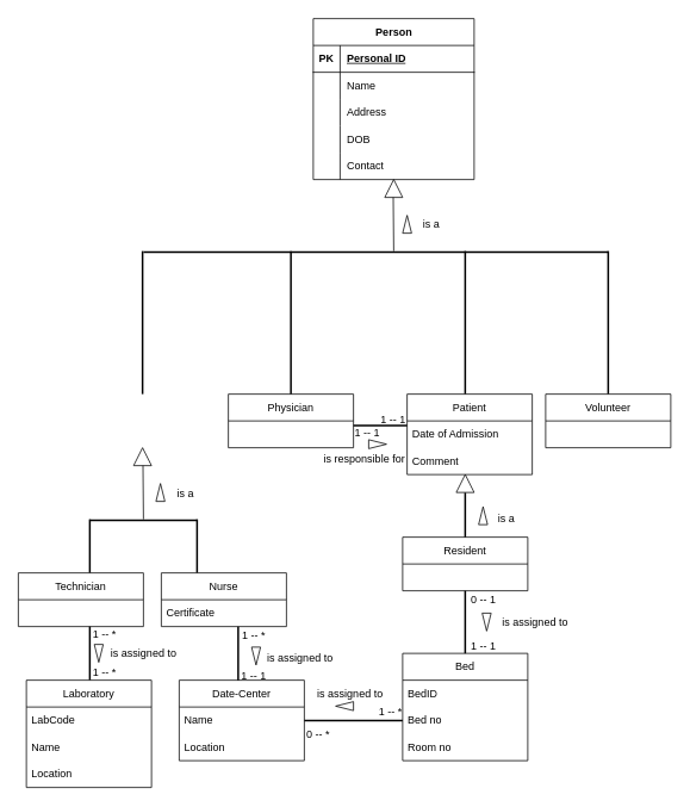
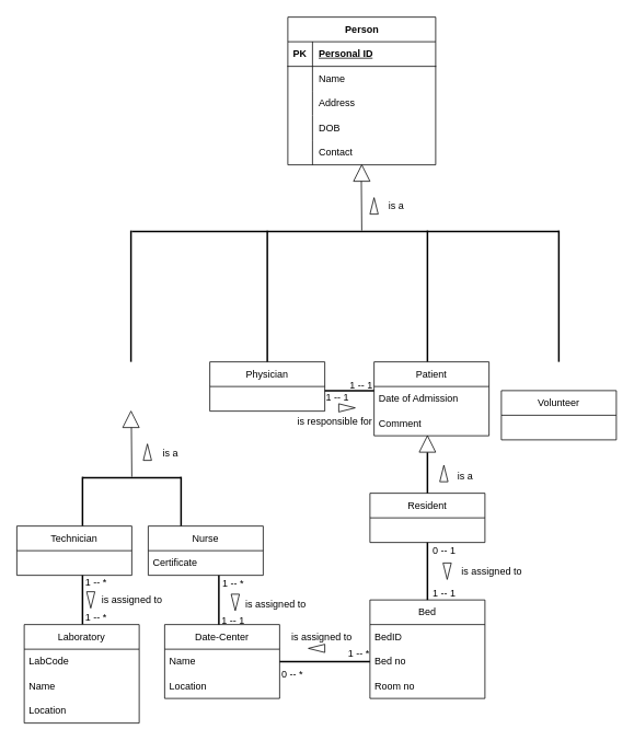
  <mxCell id="0" />
  <mxCell id="1" parent="0" />
  <mxCell id="2" value="Person" style="shape=table;startSize=30;container=1;collapsible=1;childLayout=tableLayout;fixedRows=1;rowLines=0;fontStyle=1;align=center;resizeLast=1;html=1;" vertex="1" parent="1"><mxGeometry x="350" y="20" width="180" height="180" as="geometry"><mxRectangle x="60" y="50" width="80" height="30" as="alternateBounds" /></mxGeometry></mxCell>
  <mxCell id="3" value="" style="shape=tableRow;horizontal=0;startSize=0;swimlaneHead=0;swimlaneBody=0;fillColor=none;collapsible=0;dropTarget=0;points=[[0,0.5],[1,0.5]];portConstraint=eastwest;top=0;left=0;right=0;bottom=1;" vertex="1" parent="2"><mxGeometry y="30" width="180" height="30" as="geometry" /></mxCell>
  <mxCell id="4" value="PK" style="shape=partialRectangle;connectable=0;fillColor=none;top=0;left=0;bottom=0;right=0;fontStyle=1;overflow=hidden;whiteSpace=wrap;html=1;" vertex="1" parent="3"><mxGeometry width="30" height="30" as="geometry"><mxRectangle width="30" height="30" as="alternateBounds" /></mxGeometry></mxCell>
  <mxCell id="5" value="Personal ID" style="shape=partialRectangle;connectable=0;fillColor=none;top=0;left=0;bottom=0;right=0;align=left;spacingLeft=6;fontStyle=5;overflow=hidden;whiteSpace=wrap;html=1;" vertex="1" parent="3"><mxGeometry x="30" width="150" height="30" as="geometry"><mxRectangle width="150" height="30" as="alternateBounds" /></mxGeometry></mxCell>
  <mxCell id="6" value="" style="shape=tableRow;horizontal=0;startSize=0;swimlaneHead=0;swimlaneBody=0;fillColor=none;collapsible=0;dropTarget=0;points=[[0,0.5],[1,0.5]];portConstraint=eastwest;top=0;left=0;right=0;bottom=0;" vertex="1" parent="2"><mxGeometry y="60" width="180" height="30" as="geometry" /></mxCell>
  <mxCell id="7" value="" style="shape=partialRectangle;connectable=0;fillColor=none;top=0;left=0;bottom=0;right=0;editable=1;overflow=hidden;whiteSpace=wrap;html=1;" vertex="1" parent="6"><mxGeometry width="30" height="30" as="geometry"><mxRectangle width="30" height="30" as="alternateBounds" /></mxGeometry></mxCell>
  <mxCell id="8" value="Name" style="shape=partialRectangle;connectable=0;fillColor=none;top=0;left=0;bottom=0;right=0;align=left;spacingLeft=6;overflow=hidden;whiteSpace=wrap;html=1;" vertex="1" parent="6"><mxGeometry x="30" width="150" height="30" as="geometry"><mxRectangle width="150" height="30" as="alternateBounds" /></mxGeometry></mxCell>
  <mxCell id="9" value="" style="shape=tableRow;horizontal=0;startSize=0;swimlaneHead=0;swimlaneBody=0;fillColor=none;collapsible=0;dropTarget=0;points=[[0,0.5],[1,0.5]];portConstraint=eastwest;top=0;left=0;right=0;bottom=0;" vertex="1" parent="2"><mxGeometry y="90" width="180" height="30" as="geometry" /></mxCell>
  <mxCell id="10" value="" style="shape=partialRectangle;connectable=0;fillColor=none;top=0;left=0;bottom=0;right=0;editable=1;overflow=hidden;whiteSpace=wrap;html=1;" vertex="1" parent="9"><mxGeometry width="30" height="30" as="geometry"><mxRectangle width="30" height="30" as="alternateBounds" /></mxGeometry></mxCell>
  <mxCell id="11" value="Address" style="shape=partialRectangle;connectable=0;fillColor=none;top=0;left=0;bottom=0;right=0;align=left;spacingLeft=6;overflow=hidden;whiteSpace=wrap;html=1;" vertex="1" parent="9"><mxGeometry x="30" width="150" height="30" as="geometry"><mxRectangle width="150" height="30" as="alternateBounds" /></mxGeometry></mxCell>
  <mxCell id="12" value="" style="shape=tableRow;horizontal=0;startSize=0;swimlaneHead=0;swimlaneBody=0;fillColor=none;collapsible=0;dropTarget=0;points=[[0,0.5],[1,0.5]];portConstraint=eastwest;top=0;left=0;right=0;bottom=0;" vertex="1" parent="2"><mxGeometry y="120" width="180" height="30" as="geometry" /></mxCell>
  <mxCell id="13" value="" style="shape=partialRectangle;connectable=0;fillColor=none;top=0;left=0;bottom=0;right=0;editable=1;overflow=hidden;whiteSpace=wrap;html=1;" vertex="1" parent="12"><mxGeometry width="30" height="30" as="geometry"><mxRectangle width="30" height="30" as="alternateBounds" /></mxGeometry></mxCell>
  <mxCell id="14" value="DOB" style="shape=partialRectangle;connectable=0;fillColor=none;top=0;left=0;bottom=0;right=0;align=left;spacingLeft=6;overflow=hidden;whiteSpace=wrap;html=1;" vertex="1" parent="12"><mxGeometry x="30" width="150" height="30" as="geometry"><mxRectangle width="150" height="30" as="alternateBounds" /></mxGeometry></mxCell>
  <mxCell id="15" value="" style="shape=tableRow;horizontal=0;startSize=0;swimlaneHead=0;swimlaneBody=0;fillColor=none;collapsible=0;dropTarget=0;points=[[0,0.5],[1,0.5]];portConstraint=eastwest;top=0;left=0;right=0;bottom=0;" vertex="1" parent="2"><mxGeometry y="150" width="180" height="30" as="geometry" /></mxCell>
  <mxCell id="16" value="" style="shape=partialRectangle;connectable=0;fillColor=none;top=0;left=0;bottom=0;right=0;editable=1;overflow=hidden;whiteSpace=wrap;html=1;" vertex="1" parent="15"><mxGeometry width="30" height="30" as="geometry"><mxRectangle width="30" height="30" as="alternateBounds" /></mxGeometry></mxCell>
  <mxCell id="17" value="Contact" style="shape=partialRectangle;connectable=0;fillColor=none;top=0;left=0;bottom=0;right=0;align=left;spacingLeft=6;overflow=hidden;whiteSpace=wrap;html=1;" vertex="1" parent="15"><mxGeometry x="30" width="150" height="30" as="geometry"><mxRectangle width="150" height="30" as="alternateBounds" /></mxGeometry></mxCell>
  <mxCell id="18" value="" style="triangle;whiteSpace=wrap;html=1;rotation=-90;" vertex="1" parent="1"><mxGeometry x="430" y="200" width="20" height="20" as="geometry" /></mxCell>
  <mxCell id="19" value="" style="endArrow=none;html=1;rounded=0;" edge="1" parent="1"><mxGeometry relative="1" as="geometry"><mxPoint x="439.5" y="220" as="sourcePoint" /><mxPoint x="440" y="280" as="targetPoint" /></mxGeometry></mxCell>
  <mxCell id="20" value="" style="resizable=0;html=1;whiteSpace=wrap;align=right;verticalAlign=bottom;" connectable="0" vertex="1" parent="19"><mxGeometry x="1" relative="1" as="geometry" /></mxCell>
  <mxCell id="21" value="" style="line;strokeWidth=2;html=1;" vertex="1" parent="1"><mxGeometry x="160" y="276" width="520" height="10" as="geometry" /></mxCell>
  <mxCell id="22" value="" style="line;strokeWidth=2;direction=south;html=1;" vertex="1" parent="1"><mxGeometry x="154" y="280" width="10" height="160" as="geometry" /></mxCell>
  <mxCell id="23" value="" style="line;strokeWidth=2;direction=south;html=1;" vertex="1" parent="1"><mxGeometry x="320" y="280" width="10" height="160" as="geometry" /></mxCell>
  <mxCell id="24" value="" style="line;strokeWidth=2;direction=south;html=1;" vertex="1" parent="1"><mxGeometry x="515" y="280" width="10" height="160" as="geometry" /></mxCell>
  <mxCell id="25" value="" style="line;strokeWidth=2;direction=south;html=1;" vertex="1" parent="1"><mxGeometry x="675" y="280" width="10" height="160" as="geometry" /></mxCell>
  <mxCell id="26" value="Physician" style="swimlane;fontStyle=0;childLayout=stackLayout;horizontal=1;startSize=30;horizontalStack=0;resizeParent=1;resizeParentMax=0;resizeLast=0;collapsible=1;marginBottom=0;whiteSpace=wrap;html=1;" vertex="1" parent="1"><mxGeometry x="255" y="440" width="140" height="60" as="geometry" /></mxCell>
  <mxCell id="27" value="Patient" style="swimlane;fontStyle=0;childLayout=stackLayout;horizontal=1;startSize=30;horizontalStack=0;resizeParent=1;resizeParentMax=0;resizeLast=0;collapsible=1;marginBottom=0;whiteSpace=wrap;html=1;" vertex="1" parent="1"><mxGeometry x="455" y="440" width="140" height="90" as="geometry" /></mxCell>
  <mxCell id="28" value="Date of Admission" style="text;strokeColor=none;fillColor=none;align=left;verticalAlign=middle;spacingLeft=4;spacingRight=4;overflow=hidden;points=[[0,0.5],[1,0.5]];portConstraint=eastwest;rotatable=0;whiteSpace=wrap;html=1;" vertex="1" parent="27"><mxGeometry y="30" width="140" height="30" as="geometry" /></mxCell>
  <mxCell id="29" value="Comment" style="text;strokeColor=none;fillColor=none;align=left;verticalAlign=middle;spacingLeft=4;spacingRight=4;overflow=hidden;points=[[0,0.5],[1,0.5]];portConstraint=eastwest;rotatable=0;whiteSpace=wrap;html=1;" vertex="1" parent="27"><mxGeometry y="60" width="140" height="30" as="geometry" /></mxCell>
- <mxCell id="30" value="Volunteer" style="swimlane;fontStyle=0;childLayout=stackLayout;horizontal=1;startSize=30;horizontalStack=0;resizeParent=1;resizeParentMax=0;resizeLast=0;collapsible=1;marginBottom=0;whiteSpace=wrap;html=1;" vertex="1" parent="1"><mxGeometry x="610" y="440" width="140" height="60" as="geometry" /></mxCell>
+ <mxCell id="30" value="Volunteer" style="swimlane;fontStyle=0;childLayout=stackLayout;horizontal=1;startSize=30;horizontalStack=0;resizeParent=1;resizeParentMax=0;resizeLast=0;collapsible=1;marginBottom=0;whiteSpace=wrap;html=1;" vertex="1" parent="1"><mxGeometry x="610" y="475" width="140" height="60" as="geometry" /></mxCell>
  <mxCell id="31" value="" style="triangle;whiteSpace=wrap;html=1;rotation=-90;" vertex="1" parent="1"><mxGeometry x="149" y="500" width="20" height="20" as="geometry" /></mxCell>
  <mxCell id="32" value="" style="endArrow=none;html=1;rounded=0;" edge="1" parent="1"><mxGeometry relative="1" as="geometry"><mxPoint x="159.5" y="520" as="sourcePoint" /><mxPoint x="160" y="580" as="targetPoint" /></mxGeometry></mxCell>
  <mxCell id="33" value="" style="resizable=0;html=1;whiteSpace=wrap;align=right;verticalAlign=bottom;" connectable="0" vertex="1" parent="32"><mxGeometry x="1" relative="1" as="geometry" /></mxCell>
  <mxCell id="34" value="" style="line;strokeWidth=2;html=1;" vertex="1" parent="1"><mxGeometry x="100" y="576" width="120" height="10" as="geometry" /></mxCell>
  <mxCell id="35" value="" style="line;strokeWidth=2;direction=south;html=1;" vertex="1" parent="1"><mxGeometry x="95" y="580" width="10" height="60" as="geometry" /></mxCell>
  <mxCell id="36" value="" style="line;strokeWidth=2;direction=south;html=1;" vertex="1" parent="1"><mxGeometry x="215" y="580" width="10" height="60" as="geometry" /></mxCell>
  <mxCell id="37" value="Technician" style="swimlane;fontStyle=0;childLayout=stackLayout;horizontal=1;startSize=30;horizontalStack=0;resizeParent=1;resizeParentMax=0;resizeLast=0;collapsible=1;marginBottom=0;whiteSpace=wrap;html=1;" vertex="1" parent="1"><mxGeometry x="20" y="640" width="140" height="60" as="geometry" /></mxCell>
  <mxCell id="38" value="Nurse" style="swimlane;fontStyle=0;childLayout=stackLayout;horizontal=1;startSize=30;horizontalStack=0;resizeParent=1;resizeParentMax=0;resizeLast=0;collapsible=1;marginBottom=0;whiteSpace=wrap;html=1;" vertex="1" parent="1"><mxGeometry x="180" y="640" width="140" height="60" as="geometry" /></mxCell>
  <mxCell id="39" value="Certificate" style="text;strokeColor=none;fillColor=none;align=left;verticalAlign=middle;spacingLeft=4;spacingRight=4;overflow=hidden;points=[[0,0.5],[1,0.5]];portConstraint=eastwest;rotatable=0;whiteSpace=wrap;html=1;" vertex="1" parent="38"><mxGeometry y="30" width="140" height="30" as="geometry" /></mxCell>
  <mxCell id="40" value="" style="line;strokeWidth=2;direction=south;html=1;" vertex="1" parent="1"><mxGeometry x="95" y="700" width="10" height="60" as="geometry" /></mxCell>
  <mxCell id="41" value="Laboratory" style="swimlane;fontStyle=0;childLayout=stackLayout;horizontal=1;startSize=30;horizontalStack=0;resizeParent=1;resizeParentMax=0;resizeLast=0;collapsible=1;marginBottom=0;whiteSpace=wrap;html=1;" vertex="1" parent="1"><mxGeometry x="29" y="760" width="140" height="120" as="geometry" /></mxCell>
  <mxCell id="42" value="LabCode" style="text;strokeColor=none;fillColor=none;align=left;verticalAlign=middle;spacingLeft=4;spacingRight=4;overflow=hidden;points=[[0,0.5],[1,0.5]];portConstraint=eastwest;rotatable=0;whiteSpace=wrap;html=1;" vertex="1" parent="41"><mxGeometry y="30" width="140" height="30" as="geometry" /></mxCell>
  <mxCell id="43" value="Name" style="text;strokeColor=none;fillColor=none;align=left;verticalAlign=middle;spacingLeft=4;spacingRight=4;overflow=hidden;points=[[0,0.5],[1,0.5]];portConstraint=eastwest;rotatable=0;whiteSpace=wrap;html=1;" vertex="1" parent="41"><mxGeometry y="60" width="140" height="30" as="geometry" /></mxCell>
  <mxCell id="44" value="Location" style="text;strokeColor=none;fillColor=none;align=left;verticalAlign=middle;spacingLeft=4;spacingRight=4;overflow=hidden;points=[[0,0.5],[1,0.5]];portConstraint=eastwest;rotatable=0;whiteSpace=wrap;html=1;" vertex="1" parent="41"><mxGeometry y="90" width="140" height="30" as="geometry" /></mxCell>
  <mxCell id="45" value="Date-Center" style="swimlane;fontStyle=0;childLayout=stackLayout;horizontal=1;startSize=30;horizontalStack=0;resizeParent=1;resizeParentMax=0;resizeLast=0;collapsible=1;marginBottom=0;whiteSpace=wrap;html=1;" vertex="1" parent="1"><mxGeometry x="200" y="760" width="140" height="90" as="geometry" /></mxCell>
  <mxCell id="46" value="Name" style="text;strokeColor=none;fillColor=none;align=left;verticalAlign=middle;spacingLeft=4;spacingRight=4;overflow=hidden;points=[[0,0.5],[1,0.5]];portConstraint=eastwest;rotatable=0;whiteSpace=wrap;html=1;" vertex="1" parent="45"><mxGeometry y="30" width="140" height="30" as="geometry" /></mxCell>
  <mxCell id="47" value="Location" style="text;strokeColor=none;fillColor=none;align=left;verticalAlign=middle;spacingLeft=4;spacingRight=4;overflow=hidden;points=[[0,0.5],[1,0.5]];portConstraint=eastwest;rotatable=0;whiteSpace=wrap;html=1;" vertex="1" parent="45"><mxGeometry y="60" width="140" height="30" as="geometry" /></mxCell>
  <mxCell id="48" value="" style="line;strokeWidth=2;direction=south;html=1;" vertex="1" parent="1"><mxGeometry x="261" y="700" width="10" height="60" as="geometry" /></mxCell>
  <mxCell id="49" value="Resident" style="swimlane;fontStyle=0;childLayout=stackLayout;horizontal=1;startSize=30;horizontalStack=0;resizeParent=1;resizeParentMax=0;resizeLast=0;collapsible=1;marginBottom=0;whiteSpace=wrap;html=1;" vertex="1" parent="1"><mxGeometry x="450" y="600" width="140" height="60" as="geometry" /></mxCell>
  <mxCell id="50" value="" style="line;strokeWidth=2;direction=south;html=1;" vertex="1" parent="1"><mxGeometry x="515" y="550" width="10" height="50" as="geometry" /></mxCell>
  <mxCell id="51" value="Bed" style="swimlane;fontStyle=0;childLayout=stackLayout;horizontal=1;startSize=30;horizontalStack=0;resizeParent=1;resizeParentMax=0;resizeLast=0;collapsible=1;marginBottom=0;whiteSpace=wrap;html=1;" vertex="1" parent="1"><mxGeometry x="450" y="730" width="140" height="120" as="geometry" /></mxCell>
  <mxCell id="52" value="BedID" style="text;strokeColor=none;fillColor=none;align=left;verticalAlign=middle;spacingLeft=4;spacingRight=4;overflow=hidden;points=[[0,0.5],[1,0.5]];portConstraint=eastwest;rotatable=0;whiteSpace=wrap;html=1;" vertex="1" parent="51"><mxGeometry y="30" width="140" height="30" as="geometry" /></mxCell>
  <mxCell id="53" value="Bed no" style="text;strokeColor=none;fillColor=none;align=left;verticalAlign=middle;spacingLeft=4;spacingRight=4;overflow=hidden;points=[[0,0.5],[1,0.5]];portConstraint=eastwest;rotatable=0;whiteSpace=wrap;html=1;" vertex="1" parent="51"><mxGeometry y="60" width="140" height="30" as="geometry" /></mxCell>
  <mxCell id="54" value="Room no" style="text;strokeColor=none;fillColor=none;align=left;verticalAlign=middle;spacingLeft=4;spacingRight=4;overflow=hidden;points=[[0,0.5],[1,0.5]];portConstraint=eastwest;rotatable=0;whiteSpace=wrap;html=1;" vertex="1" parent="51"><mxGeometry y="90" width="140" height="30" as="geometry" /></mxCell>
  <mxCell id="55" value="" style="line;strokeWidth=2;direction=south;html=1;" vertex="1" parent="1"><mxGeometry x="515" y="660" width="10" height="70" as="geometry" /></mxCell>
  <mxCell id="56" value="1 -- *" style="text;html=1;align=center;verticalAlign=middle;resizable=0;points=[];autosize=1;strokeColor=none;fillColor=none;" vertex="1" parent="1"><mxGeometry x="258" y="695" width="50" height="30" as="geometry" /></mxCell>
  <mxCell id="57" value="1 -- 1" style="text;html=1;align=center;verticalAlign=middle;resizable=0;points=[];autosize=1;strokeColor=none;fillColor=none;" vertex="1" parent="1"><mxGeometry x="258" y="740" width="50" height="30" as="geometry" /></mxCell>
  <mxCell id="58" value="1 -- 1" style="text;html=1;align=center;verticalAlign=middle;resizable=0;points=[];autosize=1;strokeColor=none;fillColor=none;" vertex="1" parent="1"><mxGeometry x="515" y="707" width="50" height="30" as="geometry" /></mxCell>
  <mxCell id="59" value="1 -- *" style="text;html=1;align=center;verticalAlign=middle;resizable=0;points=[];autosize=1;strokeColor=none;fillColor=none;" vertex="1" parent="1"><mxGeometry x="91" y="694" width="50" height="30" as="geometry" /></mxCell>
  <mxCell id="60" value="1 -- *" style="text;html=1;align=center;verticalAlign=middle;resizable=0;points=[];autosize=1;strokeColor=none;fillColor=none;" vertex="1" parent="1"><mxGeometry x="91" y="737" width="50" height="30" as="geometry" /></mxCell>
  <mxCell id="61" value="1 -- *" style="text;html=1;align=center;verticalAlign=middle;resizable=0;points=[];autosize=1;strokeColor=none;fillColor=none;" vertex="1" parent="1"><mxGeometry x="411" y="781" width="50" height="30" as="geometry" /></mxCell>
  <mxCell id="62" value="" style="line;strokeWidth=2;html=1;" vertex="1" parent="1"><mxGeometry x="340" y="800" width="110" height="10" as="geometry" /></mxCell>
  <mxCell id="63" value="0 -- *" style="text;html=1;align=center;verticalAlign=middle;resizable=0;points=[];autosize=1;strokeColor=none;fillColor=none;" vertex="1" parent="1"><mxGeometry x="330" y="806" width="50" height="30" as="geometry" /></mxCell>
  <mxCell id="64" value="0 -- 1" style="text;html=1;align=center;verticalAlign=middle;resizable=0;points=[];autosize=1;strokeColor=none;fillColor=none;" vertex="1" parent="1"><mxGeometry x="515" y="655" width="50" height="30" as="geometry" /></mxCell>
  <mxCell id="65" value="" style="triangle;whiteSpace=wrap;html=1;rotation=-90;" vertex="1" parent="1"><mxGeometry x="510" y="530" width="20" height="20" as="geometry" /></mxCell>
  <mxCell id="66" value="" style="triangle;whiteSpace=wrap;html=1;rotation=-90;" vertex="1" parent="1"><mxGeometry x="445" y="245" width="20" height="10" as="geometry" /></mxCell>
  <mxCell id="67" value="is a" style="text;html=1;align=center;verticalAlign=middle;resizable=0;points=[];autosize=1;strokeColor=none;fillColor=none;" vertex="1" parent="1"><mxGeometry x="462" y="235" width="40" height="30" as="geometry" /></mxCell>
  <mxCell id="68" value="" style="triangle;whiteSpace=wrap;html=1;rotation=-90;" vertex="1" parent="1"><mxGeometry x="169" y="545" width="20" height="10" as="geometry" /></mxCell>
  <mxCell id="69" value="is a" style="text;html=1;align=center;verticalAlign=middle;resizable=0;points=[];autosize=1;strokeColor=none;fillColor=none;" vertex="1" parent="1"><mxGeometry x="187" y="537" width="40" height="30" as="geometry" /></mxCell>
  <mxCell id="70" value="" style="triangle;whiteSpace=wrap;html=1;rotation=-90;" vertex="1" parent="1"><mxGeometry x="530" y="571" width="20" height="10" as="geometry" /></mxCell>
  <mxCell id="71" value="is a" style="text;html=1;align=center;verticalAlign=middle;resizable=0;points=[];autosize=1;strokeColor=none;fillColor=none;" vertex="1" parent="1"><mxGeometry x="546" y="564" width="40" height="30" as="geometry" /></mxCell>
  <mxCell id="72" value="" style="line;strokeWidth=2;html=1;" vertex="1" parent="1"><mxGeometry x="395" y="470" width="60" height="10" as="geometry" /></mxCell>
  <mxCell id="73" value="1 -- 1" style="text;html=1;align=center;verticalAlign=middle;resizable=0;points=[];autosize=1;strokeColor=none;fillColor=none;" vertex="1" parent="1"><mxGeometry x="385" y="469" width="50" height="30" as="geometry" /></mxCell>
  <mxCell id="74" value="1 -- 1" style="text;html=1;align=center;verticalAlign=middle;resizable=0;points=[];autosize=1;strokeColor=none;fillColor=none;" vertex="1" parent="1"><mxGeometry x="414" y="454" width="50" height="30" as="geometry" /></mxCell>
  <mxCell id="75" value="" style="triangle;whiteSpace=wrap;html=1;rotation=90;" vertex="1" parent="1"><mxGeometry x="534" y="690" width="20" height="10" as="geometry" /></mxCell>
  <mxCell id="76" value="is assigned to" style="text;html=1;align=center;verticalAlign=middle;resizable=0;points=[];autosize=1;strokeColor=none;fillColor=none;" vertex="1" parent="1"><mxGeometry x="548" y="680" width="100" height="30" as="geometry" /></mxCell>
  <mxCell id="77" value="" style="triangle;whiteSpace=wrap;html=1;rotation=0;" vertex="1" parent="1"><mxGeometry x="412" y="491" width="20" height="10" as="geometry" /></mxCell>
  <mxCell id="78" value="is responsible for" style="text;html=1;align=center;verticalAlign=middle;resizable=0;points=[];autosize=1;strokeColor=none;fillColor=none;" vertex="1" parent="1"><mxGeometry x="352" y="498" width="110" height="30" as="geometry" /></mxCell>
  <mxCell id="79" value="" style="triangle;whiteSpace=wrap;html=1;rotation=90;" vertex="1" parent="1"><mxGeometry x="276" y="728" width="20" height="10" as="geometry" /></mxCell>
  <mxCell id="80" value="is assigned to" style="text;html=1;align=center;verticalAlign=middle;resizable=0;points=[];autosize=1;strokeColor=none;fillColor=none;" vertex="1" parent="1"><mxGeometry x="285" y="720" width="100" height="30" as="geometry" /></mxCell>
  <mxCell id="81" value="" style="triangle;whiteSpace=wrap;html=1;rotation=90;" vertex="1" parent="1"><mxGeometry x="100" y="725" width="20" height="10" as="geometry" /></mxCell>
  <mxCell id="82" value="is assigned to" style="text;html=1;align=center;verticalAlign=middle;resizable=0;points=[];autosize=1;strokeColor=none;fillColor=none;" vertex="1" parent="1"><mxGeometry x="110" y="715" width="100" height="30" as="geometry" /></mxCell>
  <mxCell id="83" value="" style="triangle;whiteSpace=wrap;html=1;rotation=-180;" vertex="1" parent="1"><mxGeometry x="375" y="784" width="20" height="10" as="geometry" /></mxCell>
  <mxCell id="84" value="is assigned to" style="text;html=1;align=center;verticalAlign=middle;resizable=0;points=[];autosize=1;strokeColor=none;fillColor=none;" vertex="1" parent="1"><mxGeometry x="341" y="760" width="100" height="30" as="geometry" /></mxCell>
